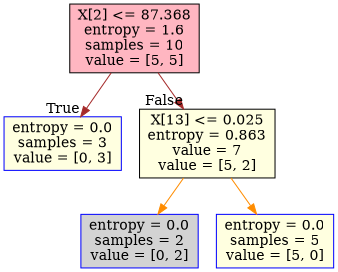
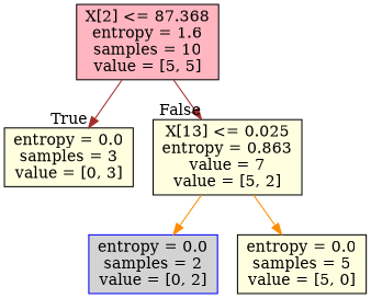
  digraph {
    node [color=black fillcolor=lightyellow shape=box style=filled]
    edge [color=brown]
    n1 [fillcolor=lightpink label="X[2] <= 87.368\nentropy = 1.6\nsamples = 10\nvalue = [5, 5]"]
-   n2 [color=blue label="entropy = 0.0\nsamples = 3\nvalue = [0, 3]"]
+   n2 [label="entropy = 0.0\nsamples = 3\nvalue = [0, 3]"]
    n3 [label="X[13] <= 0.025\nentropy = 0.863\nvalue = 7\nvalue = [5, 2]"]
    n4 [color=blue fillcolor=lightgrey label="entropy = 0.0\nsamples = 2\nvalue = [0, 2]"]
-   n5 [color=blue label="entropy = 0.0\nsamples = 5\nvalue = [5, 0]"]
+   n5 [label="entropy = 0.0\nsamples = 5\nvalue = [5, 0]"]
    n1 -> n2 [headlabel=True labelangle=45 labeldistance=2.5]
    n1 -> n3 [headlabel=False labelangle=-45 labeldistance=2.5]
    n3 -> n4 [color=darkorange]
    n3 -> n5 [color=darkorange]
  }
